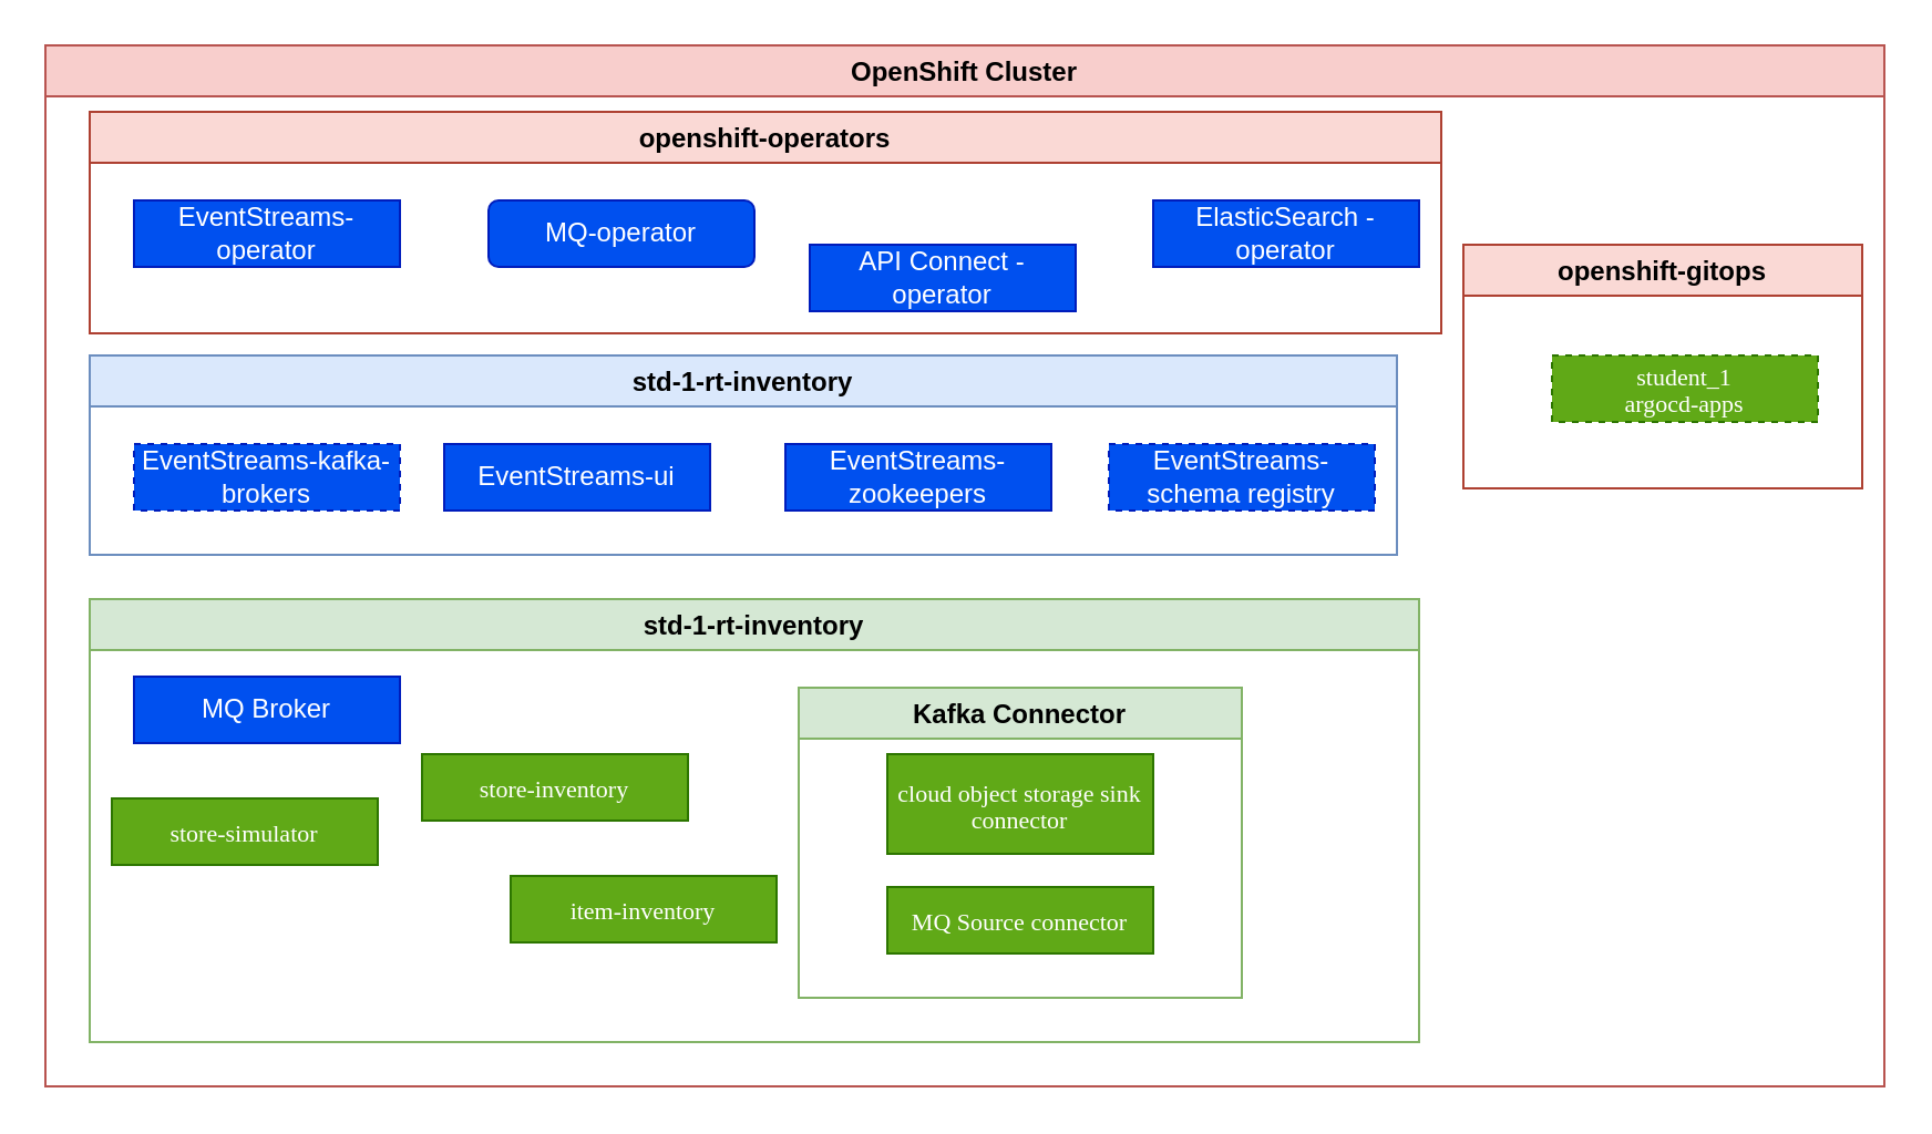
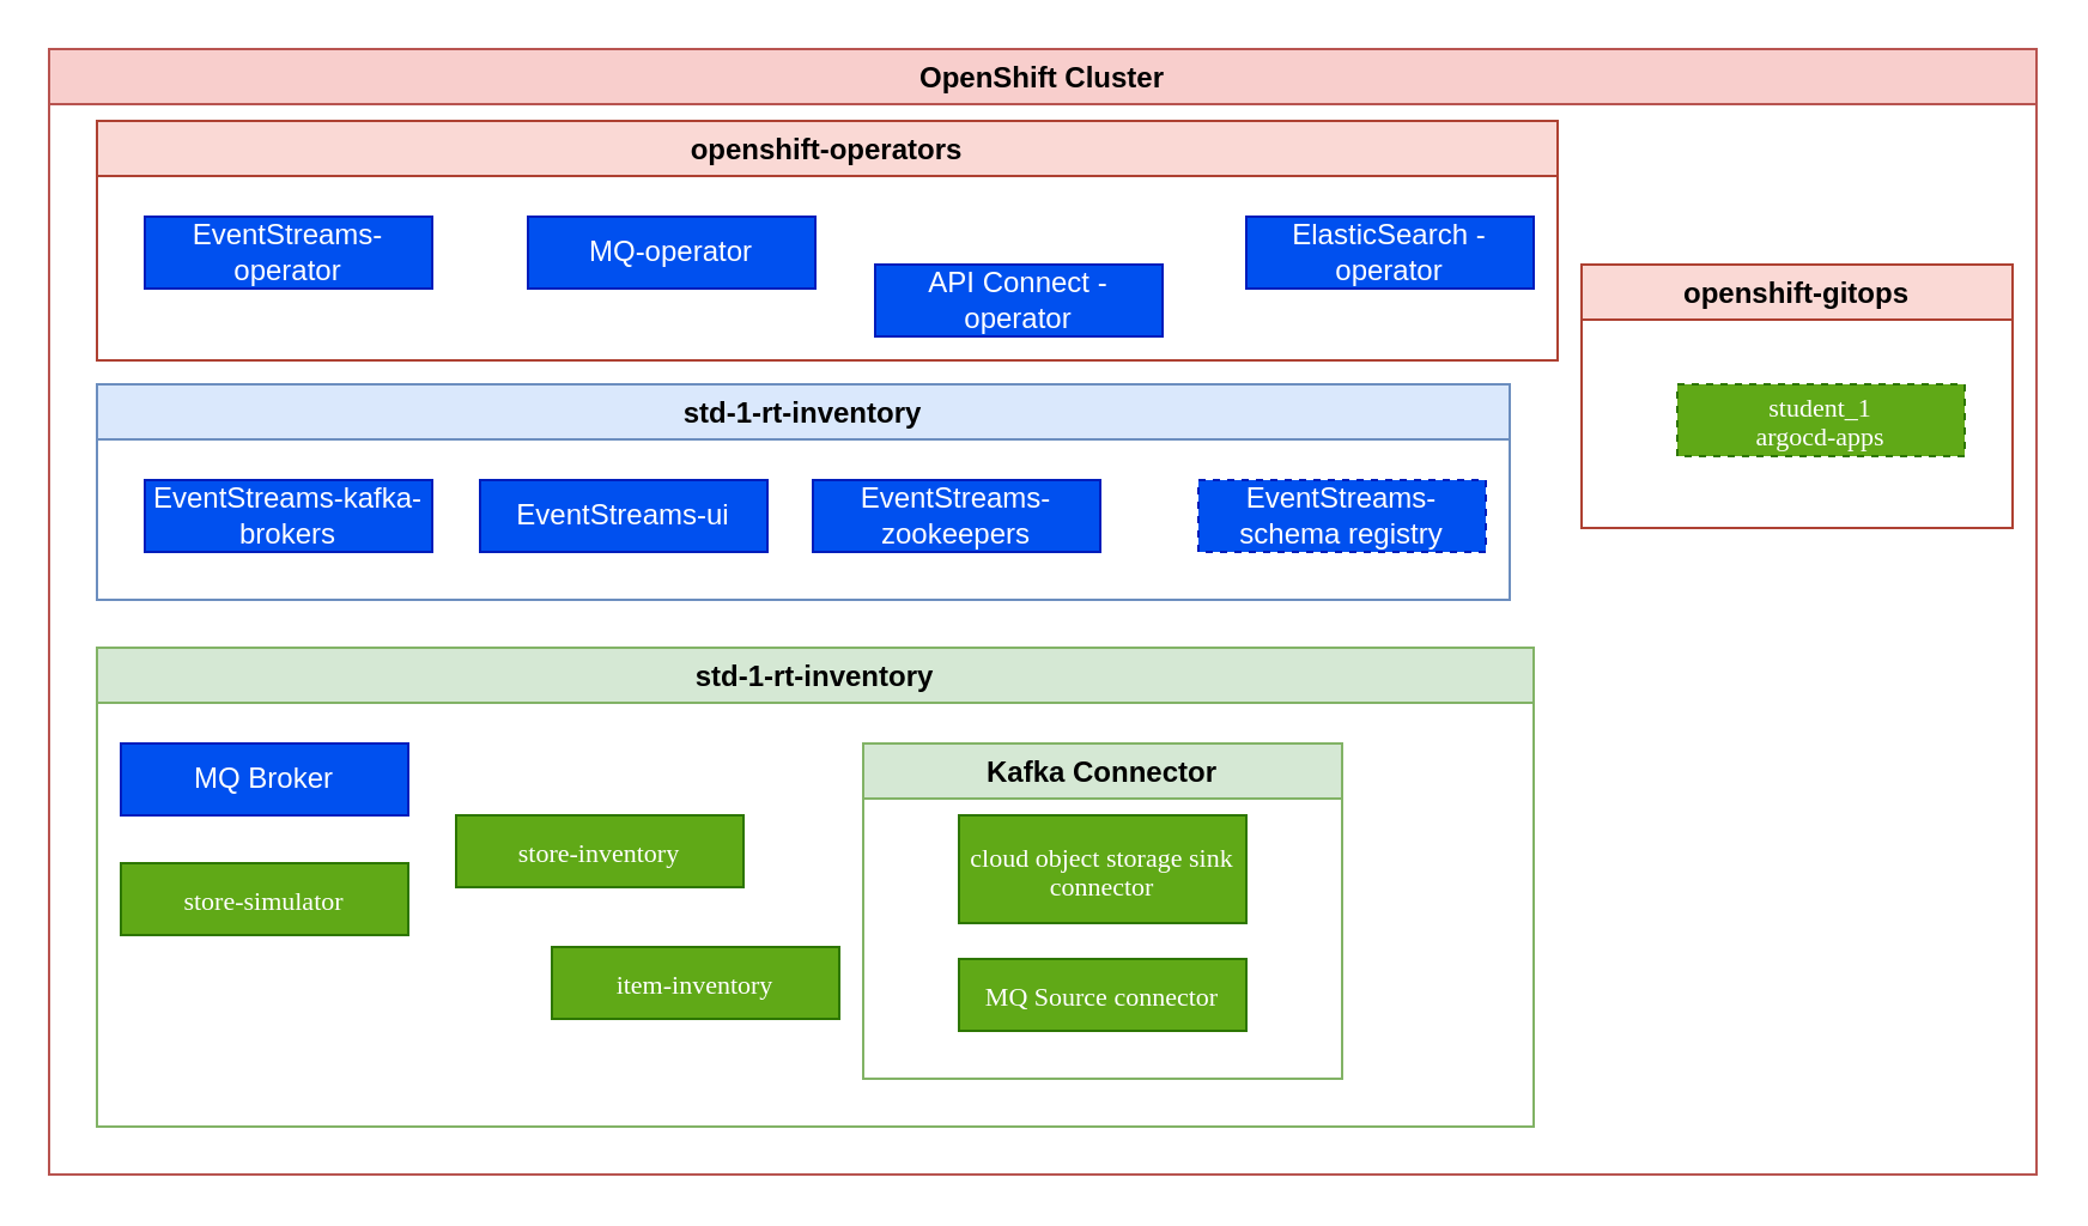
  <mxCell id="0" />
  <mxCell id="1" parent="0" />
  <mxCell id="2" value="OpenShift Cluster" style="swimlane;fillColor=#f8cecc;strokeColor=#b85450;" parent="1" vertex="1"><mxGeometry x="20" y="20" width="830" height="470" as="geometry" /></mxCell>
  <mxCell id="3" value="openshift-operators" style="swimlane;fillColor=#fad9d5;strokeColor=#ae4132;" parent="2" vertex="1"><mxGeometry x="20" y="30" width="610" height="100" as="geometry" /></mxCell>
  <mxCell id="4" value="EventStreams-operator" style="rounded=0;whiteSpace=wrap;html=1;fillColor=#0050ef;fontColor=#ffffff;strokeColor=#001DBC;" parent="3" vertex="1"><mxGeometry x="20" y="40" width="120" height="30" as="geometry" /></mxCell>
- <mxCell id="5" value="MQ-operator" style="whiteSpace=wrap;html=1;fillColor=#0050ef;fontColor=#ffffff;strokeColor=#001DBC;rounded=1;" parent="3" vertex="1"><mxGeometry x="180" y="40" width="120" height="30" as="geometry" /></mxCell>
+ <mxCell id="5" value="MQ-operator" style="rounded=0;whiteSpace=wrap;html=1;fillColor=#0050ef;fontColor=#ffffff;strokeColor=#001DBC;" parent="3" vertex="1"><mxGeometry x="180" y="40" width="120" height="30" as="geometry" /></mxCell>
  <mxCell id="6" value="API Connect -operator" style="rounded=0;whiteSpace=wrap;html=1;fillColor=#0050ef;fontColor=#ffffff;strokeColor=#001DBC;" parent="3" vertex="1"><mxGeometry x="325" y="60" width="120" height="30" as="geometry" /></mxCell>
  <mxCell id="7" value="ElasticSearch -operator" style="rounded=0;whiteSpace=wrap;html=1;fillColor=#0050ef;fontColor=#ffffff;strokeColor=#001DBC;" parent="3" vertex="1"><mxGeometry x="480" y="40" width="120" height="30" as="geometry" /></mxCell>
  <mxCell id="8" value="std-1-rt-inventory" style="swimlane;fillColor=#d5e8d4;strokeColor=#82b366;" parent="2" vertex="1"><mxGeometry x="20" y="250" width="600" height="200" as="geometry" /></mxCell>
  <mxCell id="9" value="&lt;p class=&quot;p1&quot; style=&quot;margin: 0px; font-stretch: normal; font-size: 11px; line-height: normal; font-family: menlo;&quot;&gt;&lt;span class=&quot;s1&quot;&gt;item-inventory&lt;/span&gt;&lt;/p&gt;" style="rounded=0;whiteSpace=wrap;html=1;fillColor=#60a917;fontColor=#FFFFFF;strokeColor=#2D7600;" parent="8" vertex="1"><mxGeometry x="190" y="125" width="120" height="30" as="geometry" /></mxCell>
  <mxCell id="10" value="&lt;p class=&quot;p1&quot; style=&quot;margin: 0px ; font-stretch: normal ; font-size: 11px ; line-height: normal ; font-family: &amp;#34;menlo&amp;#34;&quot;&gt;&lt;span class=&quot;s1&quot;&gt;store-inventory&lt;/span&gt;&lt;/p&gt;" style="rounded=0;whiteSpace=wrap;html=1;fillColor=#60a917;fontColor=#FFFFFF;strokeColor=#2D7600;" parent="8" vertex="1"><mxGeometry x="150" y="70" width="120" height="30" as="geometry" /></mxCell>
  <mxCell id="11" value="&lt;p class=&quot;p1&quot; style=&quot;margin: 0px ; font-stretch: normal ; font-size: 11px ; line-height: normal ; font-family: &amp;#34;menlo&amp;#34;&quot;&gt;&lt;span class=&quot;s1&quot;&gt;store-simulator&lt;/span&gt;&lt;/p&gt;" style="rounded=0;whiteSpace=wrap;html=1;fillColor=#60a917;fontColor=#FFFFFF;strokeColor=#2D7600;" parent="8" vertex="1"><mxGeometry x="10" y="90" width="120" height="30" as="geometry" /></mxCell>
  <mxCell id="12" value="Kafka Connector" style="swimlane;fillColor=#d5e8d4;strokeColor=#82b366;" parent="8" vertex="1"><mxGeometry x="320" y="40" width="200" height="140" as="geometry" /></mxCell>
  <mxCell id="13" value="&lt;p class=&quot;p1&quot; style=&quot;margin: 0px ; font-stretch: normal ; font-size: 11px ; line-height: normal ; font-family: &amp;#34;menlo&amp;#34;&quot;&gt;&lt;span class=&quot;s1&quot;&gt;cloud object storage sink connector&lt;/span&gt;&lt;/p&gt;" style="rounded=0;whiteSpace=wrap;html=1;fillColor=#60a917;fontColor=#FFFFFF;strokeColor=#2D7600;" parent="12" vertex="1"><mxGeometry x="40" y="30" width="120" height="45" as="geometry" /></mxCell>
  <mxCell id="14" value="&lt;p class=&quot;p1&quot; style=&quot;margin: 0px ; font-stretch: normal ; font-size: 11px ; line-height: normal ; font-family: &amp;#34;menlo&amp;#34;&quot;&gt;&lt;span class=&quot;s1&quot;&gt;MQ Source connector&lt;/span&gt;&lt;/p&gt;" style="rounded=0;whiteSpace=wrap;html=1;fillColor=#60a917;fontColor=#FFFFFF;strokeColor=#2D7600;" parent="12" vertex="1"><mxGeometry x="40" y="90" width="120" height="30" as="geometry" /></mxCell>
- <mxCell id="15" value="MQ Broker" style="rounded=0;whiteSpace=wrap;html=1;fillColor=#0050ef;fontColor=#ffffff;strokeColor=#001DBC;" parent="8" vertex="1"><mxGeometry x="20" y="35" width="120" height="30" as="geometry" /></mxCell>
+ <mxCell id="15" value="MQ Broker" style="rounded=0;whiteSpace=wrap;html=1;fillColor=#0050ef;fontColor=#ffffff;strokeColor=#001DBC;" parent="8" vertex="1"><mxGeometry x="10" y="40" width="120" height="30" as="geometry" /></mxCell>
  <mxCell id="16" value="std-1-rt-inventory" style="swimlane;fillColor=#dae8fc;strokeColor=#6c8ebf;" vertex="1" parent="2"><mxGeometry x="20" y="140" width="590" height="90" as="geometry" /></mxCell>
- <mxCell id="17" value="EventStreams-kafka-brokers" style="rounded=0;whiteSpace=wrap;html=1;fillColor=#0050ef;fontColor=#ffffff;strokeColor=#001DBC;dashed=1;" vertex="1" parent="16"><mxGeometry x="20" y="40" width="120" height="30" as="geometry" /></mxCell>
- <mxCell id="18" value="EventStreams-zookeepers" style="rounded=0;whiteSpace=wrap;html=1;fillColor=#0050ef;fontColor=#ffffff;strokeColor=#001DBC;" vertex="1" parent="16"><mxGeometry x="314" y="40" width="120" height="30" as="geometry" /></mxCell>
+ <mxCell id="17" value="EventStreams-kafka-brokers" style="rounded=0;whiteSpace=wrap;html=1;fillColor=#0050ef;fontColor=#ffffff;strokeColor=#001DBC;" vertex="1" parent="16"><mxGeometry x="20" y="40" width="120" height="30" as="geometry" /></mxCell>
+ <mxCell id="18" value="EventStreams-zookeepers" style="rounded=0;whiteSpace=wrap;html=1;fillColor=#0050ef;fontColor=#ffffff;strokeColor=#001DBC;" vertex="1" parent="16"><mxGeometry x="299" y="40" width="120" height="30" as="geometry" /></mxCell>
  <mxCell id="19" value="EventStreams-ui" style="rounded=0;whiteSpace=wrap;html=1;fillColor=#0050ef;fontColor=#ffffff;strokeColor=#001DBC;" vertex="1" parent="16"><mxGeometry x="160" y="40" width="120" height="30" as="geometry" /></mxCell>
  <mxCell id="20" value="EventStreams-schema registry" style="rounded=0;whiteSpace=wrap;html=1;fillColor=#0050ef;fontColor=#ffffff;strokeColor=#001DBC;dashed=1;" vertex="1" parent="16"><mxGeometry x="460" y="40" width="120" height="30" as="geometry" /></mxCell>
  <mxCell id="21" value="openshift-gitops" style="swimlane;fillColor=#fad9d5;strokeColor=#ae4132;" parent="1" vertex="1"><mxGeometry x="660" y="110" width="180" height="110" as="geometry" /></mxCell>
  <mxCell id="22" value="&lt;p class=&quot;p1&quot; style=&quot;margin: 0px ; font-stretch: normal ; font-size: 11px ; line-height: normal ; font-family: &amp;#34;menlo&amp;#34;&quot;&gt;&lt;span class=&quot;s1&quot;&gt;student_1&lt;/span&gt;&lt;/p&gt;&lt;p class=&quot;p1&quot; style=&quot;margin: 0px ; font-stretch: normal ; font-size: 11px ; line-height: normal ; font-family: &amp;#34;menlo&amp;#34;&quot;&gt;&lt;span class=&quot;s1&quot;&gt;argocd-apps&lt;/span&gt;&lt;/p&gt;" style="rounded=0;whiteSpace=wrap;html=1;fillColor=#60a917;fontColor=#FFFFFF;strokeColor=#2D7600;dashed=1;" parent="21" vertex="1"><mxGeometry x="40" y="50" width="120" height="30" as="geometry" /></mxCell>
